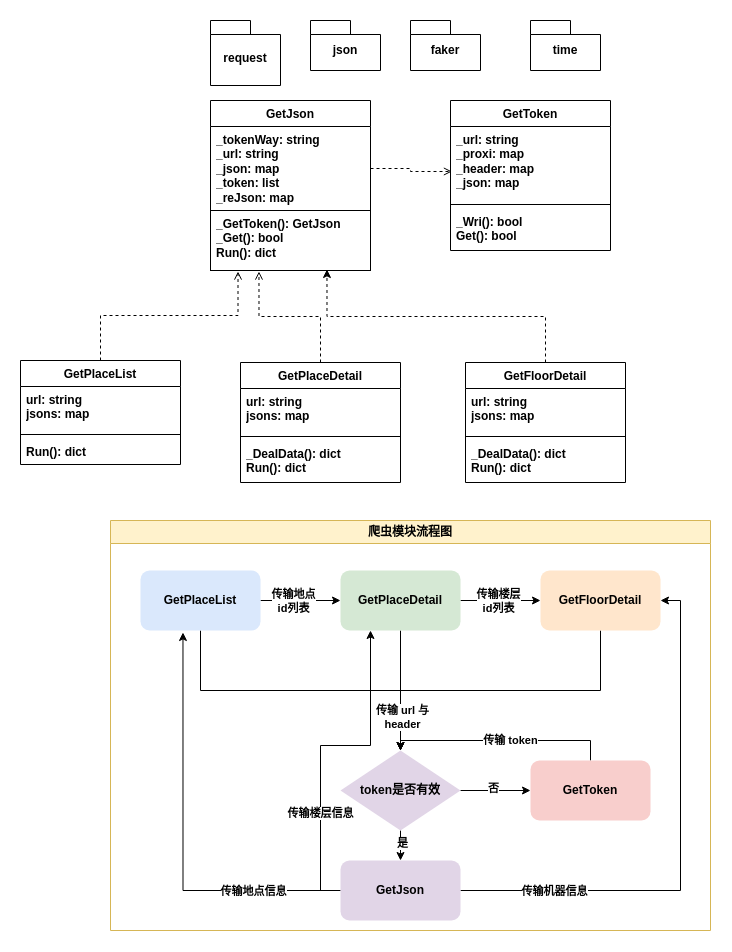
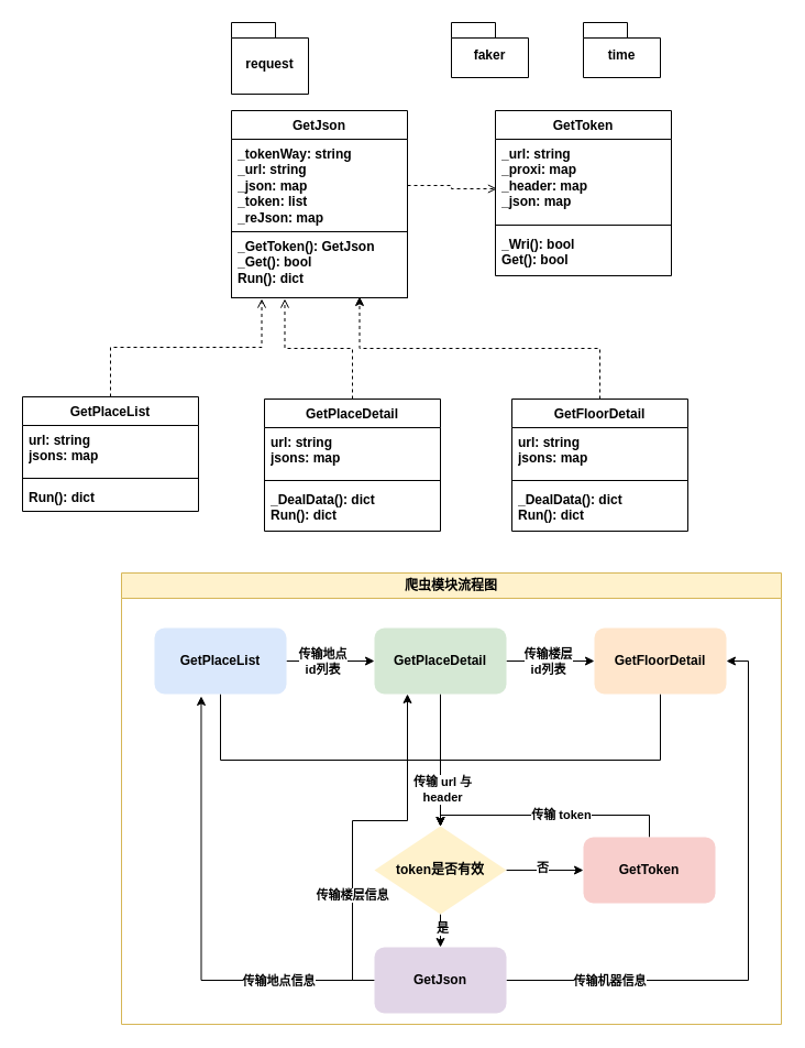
  <mxCell id="0" />
  <mxCell id="1" parent="0" />
  <mxCell id="2" value="GetToken" style="swimlane;fontStyle=1;align=center;verticalAlign=top;childLayout=stackLayout;horizontal=1;startSize=26;horizontalStack=0;resizeParent=1;resizeParentMax=0;resizeLast=0;collapsible=1;marginBottom=0;whiteSpace=wrap;html=1;" vertex="1" parent="1"><mxGeometry x="450" y="100" width="160" height="150" as="geometry" /></mxCell>
  <mxCell id="3" value="_url: string&lt;br&gt;_proxi: map&lt;br&gt;_header: map&lt;br&gt;_json: map" style="text;strokeColor=none;fillColor=none;align=left;verticalAlign=top;spacingLeft=4;spacingRight=4;overflow=hidden;rotatable=0;points=[[0,0.5],[1,0.5]];portConstraint=eastwest;whiteSpace=wrap;html=1;fontStyle=1" vertex="1" parent="2"><mxGeometry y="26" width="160" height="74" as="geometry" /></mxCell>
  <mxCell id="4" value="" style="line;strokeWidth=1;fillColor=none;align=left;verticalAlign=middle;spacingTop=-1;spacingLeft=3;spacingRight=3;rotatable=0;labelPosition=right;points=[];portConstraint=eastwest;strokeColor=inherit;fontStyle=1" vertex="1" parent="2"><mxGeometry y="100" width="160" height="8" as="geometry" /></mxCell>
  <mxCell id="5" value="_Wri(): bool&lt;br&gt;Get(): bool" style="text;strokeColor=none;fillColor=none;align=left;verticalAlign=top;spacingLeft=4;spacingRight=4;overflow=hidden;rotatable=0;points=[[0,0.5],[1,0.5]];portConstraint=eastwest;whiteSpace=wrap;html=1;fontStyle=1" vertex="1" parent="2"><mxGeometry y="108" width="160" height="42" as="geometry" /></mxCell>
- <mxCell id="6" value="json" style="shape=folder;fontStyle=1;spacingTop=10;tabWidth=40;tabHeight=14;tabPosition=left;html=1;whiteSpace=wrap;" vertex="1" parent="1"><mxGeometry x="310" y="20" width="70" height="50" as="geometry" /></mxCell>
  <mxCell id="7" value="request" style="shape=folder;fontStyle=1;spacingTop=10;tabWidth=40;tabHeight=14;tabPosition=left;html=1;whiteSpace=wrap;" vertex="1" parent="1"><mxGeometry x="210" y="20" width="70" height="65" as="geometry" /></mxCell>
  <mxCell id="8" value="faker" style="shape=folder;fontStyle=1;spacingTop=10;tabWidth=40;tabHeight=14;tabPosition=left;html=1;whiteSpace=wrap;" vertex="1" parent="1"><mxGeometry x="410" y="20" width="70" height="50" as="geometry" /></mxCell>
  <mxCell id="9" value="time" style="shape=folder;fontStyle=1;spacingTop=10;tabWidth=40;tabHeight=14;tabPosition=left;html=1;whiteSpace=wrap;" vertex="1" parent="1"><mxGeometry x="530" y="20" width="70" height="50" as="geometry" /></mxCell>
  <mxCell id="10" value="GetJson" style="swimlane;fontStyle=1;align=center;verticalAlign=top;childLayout=stackLayout;horizontal=1;startSize=26;horizontalStack=0;resizeParent=1;resizeParentMax=0;resizeLast=0;collapsible=1;marginBottom=0;whiteSpace=wrap;html=1;" vertex="1" parent="1"><mxGeometry x="210" y="100" width="160" height="110" as="geometry" /></mxCell>
  <mxCell id="11" value="_tokenWay: string&lt;br&gt;_url: string&lt;br&gt;_json: map&lt;br&gt;_token: list&lt;br&gt;_reJson: map" style="text;strokeColor=none;fillColor=none;align=left;verticalAlign=top;spacingLeft=4;spacingRight=4;overflow=hidden;rotatable=0;points=[[0,0.5],[1,0.5]];portConstraint=eastwest;whiteSpace=wrap;html=1;fontStyle=1" vertex="1" parent="10"><mxGeometry y="26" width="160" height="84" as="geometry" /></mxCell>
  <mxCell id="12" value="_GetToken(): GetJson&lt;br&gt;_Get(): bool&lt;br&gt;Run(): dict" style="text;strokeColor=default;fillColor=none;align=left;verticalAlign=top;spacingLeft=4;spacingRight=4;overflow=hidden;rotatable=0;points=[[0,0.5],[1,0.5]];portConstraint=eastwest;whiteSpace=wrap;html=1;fontStyle=1" vertex="1" parent="1"><mxGeometry x="210" y="210" width="160" height="60" as="geometry" /></mxCell>
  <mxCell id="13" style="edgeStyle=orthogonalEdgeStyle;rounded=0;orthogonalLoop=1;jettySize=auto;html=1;exitX=1;exitY=0.5;exitDx=0;exitDy=0;entryX=0.009;entryY=0.608;entryDx=0;entryDy=0;entryPerimeter=0;dashed=1;endArrow=open;endFill=0;" edge="1" parent="1" source="11" target="3"><mxGeometry relative="1" as="geometry" /></mxCell>
  <mxCell id="14" style="edgeStyle=orthogonalEdgeStyle;rounded=0;orthogonalLoop=1;jettySize=auto;html=1;exitX=0.5;exitY=0;exitDx=0;exitDy=0;entryX=0.172;entryY=1.017;entryDx=0;entryDy=0;entryPerimeter=0;dashed=1;endArrow=open;endFill=0;" edge="1" parent="1" source="15" target="12"><mxGeometry relative="1" as="geometry" /></mxCell>
  <mxCell id="15" value="GetPlaceList" style="swimlane;fontStyle=1;align=center;verticalAlign=top;childLayout=stackLayout;horizontal=1;startSize=26;horizontalStack=0;resizeParent=1;resizeParentMax=0;resizeLast=0;collapsible=1;marginBottom=0;whiteSpace=wrap;html=1;" vertex="1" parent="1"><mxGeometry x="20" y="360" width="160" height="104" as="geometry" /></mxCell>
  <mxCell id="16" value="url: string&lt;br&gt;jsons: map" style="text;strokeColor=none;fillColor=none;align=left;verticalAlign=top;spacingLeft=4;spacingRight=4;overflow=hidden;rotatable=0;points=[[0,0.5],[1,0.5]];portConstraint=eastwest;whiteSpace=wrap;html=1;fontStyle=1" vertex="1" parent="15"><mxGeometry y="26" width="160" height="44" as="geometry" /></mxCell>
  <mxCell id="17" value="" style="line;strokeWidth=1;fillColor=none;align=left;verticalAlign=middle;spacingTop=-1;spacingLeft=3;spacingRight=3;rotatable=0;labelPosition=right;points=[];portConstraint=eastwest;strokeColor=inherit;fontStyle=1" vertex="1" parent="15"><mxGeometry y="70" width="160" height="8" as="geometry" /></mxCell>
  <mxCell id="18" value="Run(): dict" style="text;strokeColor=none;fillColor=none;align=left;verticalAlign=top;spacingLeft=4;spacingRight=4;overflow=hidden;rotatable=0;points=[[0,0.5],[1,0.5]];portConstraint=eastwest;whiteSpace=wrap;html=1;fontStyle=1" vertex="1" parent="15"><mxGeometry y="78" width="160" height="26" as="geometry" /></mxCell>
  <mxCell id="19" style="edgeStyle=orthogonalEdgeStyle;rounded=0;orthogonalLoop=1;jettySize=auto;html=1;exitX=0.5;exitY=0;exitDx=0;exitDy=0;entryX=0.303;entryY=1.017;entryDx=0;entryDy=0;entryPerimeter=0;endArrow=open;endFill=0;dashed=1;" edge="1" parent="1" source="20" target="12"><mxGeometry relative="1" as="geometry"><Array as="points"><mxPoint x="320" y="316" /><mxPoint x="258" y="316" /></Array></mxGeometry></mxCell>
  <mxCell id="20" value="GetPlaceDetail" style="swimlane;fontStyle=1;align=center;verticalAlign=top;childLayout=stackLayout;horizontal=1;startSize=26;horizontalStack=0;resizeParent=1;resizeParentMax=0;resizeLast=0;collapsible=1;marginBottom=0;whiteSpace=wrap;html=1;" vertex="1" parent="1"><mxGeometry x="240" y="362" width="160" height="120" as="geometry" /></mxCell>
  <mxCell id="21" value="url: string&lt;br&gt;jsons: map" style="text;strokeColor=none;fillColor=none;align=left;verticalAlign=top;spacingLeft=4;spacingRight=4;overflow=hidden;rotatable=0;points=[[0,0.5],[1,0.5]];portConstraint=eastwest;whiteSpace=wrap;html=1;fontStyle=1" vertex="1" parent="20"><mxGeometry y="26" width="160" height="44" as="geometry" /></mxCell>
  <mxCell id="22" value="" style="line;strokeWidth=1;fillColor=none;align=left;verticalAlign=middle;spacingTop=-1;spacingLeft=3;spacingRight=3;rotatable=0;labelPosition=right;points=[];portConstraint=eastwest;strokeColor=inherit;fontStyle=1" vertex="1" parent="20"><mxGeometry y="70" width="160" height="8" as="geometry" /></mxCell>
  <mxCell id="23" value="_DealData(): dict&lt;br&gt;Run(): dict" style="text;strokeColor=none;fillColor=none;align=left;verticalAlign=top;spacingLeft=4;spacingRight=4;overflow=hidden;rotatable=0;points=[[0,0.5],[1,0.5]];portConstraint=eastwest;whiteSpace=wrap;html=1;fontStyle=1" vertex="1" parent="20"><mxGeometry y="78" width="160" height="42" as="geometry" /></mxCell>
  <mxCell id="24" style="edgeStyle=orthogonalEdgeStyle;rounded=0;orthogonalLoop=1;jettySize=auto;html=1;exitX=0.5;exitY=0;exitDx=0;exitDy=0;entryX=0.728;entryY=0.983;entryDx=0;entryDy=0;entryPerimeter=0;dashed=1;" edge="1" parent="1" source="25" target="12"><mxGeometry relative="1" as="geometry" /></mxCell>
  <mxCell id="25" value="GetFloorDetail" style="swimlane;fontStyle=1;align=center;verticalAlign=top;childLayout=stackLayout;horizontal=1;startSize=26;horizontalStack=0;resizeParent=1;resizeParentMax=0;resizeLast=0;collapsible=1;marginBottom=0;whiteSpace=wrap;html=1;" vertex="1" parent="1"><mxGeometry x="465" y="362" width="160" height="120" as="geometry" /></mxCell>
  <mxCell id="26" value="url: string&lt;br&gt;jsons: map" style="text;strokeColor=none;fillColor=none;align=left;verticalAlign=top;spacingLeft=4;spacingRight=4;overflow=hidden;rotatable=0;points=[[0,0.5],[1,0.5]];portConstraint=eastwest;whiteSpace=wrap;html=1;fontStyle=1" vertex="1" parent="25"><mxGeometry y="26" width="160" height="44" as="geometry" /></mxCell>
  <mxCell id="27" value="" style="line;strokeWidth=1;fillColor=none;align=left;verticalAlign=middle;spacingTop=-1;spacingLeft=3;spacingRight=3;rotatable=0;labelPosition=right;points=[];portConstraint=eastwest;strokeColor=inherit;fontStyle=1" vertex="1" parent="25"><mxGeometry y="70" width="160" height="8" as="geometry" /></mxCell>
  <mxCell id="28" value="_DealData(): dict&lt;br&gt;Run(): dict" style="text;strokeColor=none;fillColor=none;align=left;verticalAlign=top;spacingLeft=4;spacingRight=4;overflow=hidden;rotatable=0;points=[[0,0.5],[1,0.5]];portConstraint=eastwest;whiteSpace=wrap;html=1;fontStyle=1" vertex="1" parent="25"><mxGeometry y="78" width="160" height="42" as="geometry" /></mxCell>
  <mxCell id="29" value="爬虫模块流程图" style="swimlane;whiteSpace=wrap;html=1;fillColor=#fff2cc;strokeColor=#d6b656;fontStyle=1" vertex="1" parent="1"><mxGeometry x="110" y="520" width="600" height="410" as="geometry"><mxRectangle x="450" y="790" width="140" height="30" as="alternateBounds" /></mxGeometry></mxCell>
  <mxCell id="30" style="edgeStyle=orthogonalEdgeStyle;rounded=0;orthogonalLoop=1;jettySize=auto;html=1;exitX=1;exitY=0.5;exitDx=0;exitDy=0;entryX=0;entryY=0.5;entryDx=0;entryDy=0;fontStyle=1" edge="1" parent="29" source="33" target="37"><mxGeometry relative="1" as="geometry" /></mxCell>
  <mxCell id="31" value="传输地点&lt;br&gt;id列表" style="edgeLabel;html=1;align=center;verticalAlign=middle;resizable=0;points=[];fontStyle=1" vertex="1" connectable="0" parent="30"><mxGeometry x="-0.2" relative="1" as="geometry"><mxPoint as="offset" /></mxGeometry></mxCell>
  <mxCell id="32" style="edgeStyle=orthogonalEdgeStyle;rounded=0;orthogonalLoop=1;jettySize=auto;html=1;exitX=0.5;exitY=1;exitDx=0;exitDy=0;entryX=0.5;entryY=0;entryDx=0;entryDy=0;fontStyle=1" edge="1" parent="29" source="33" target="48"><mxGeometry relative="1" as="geometry" /></mxCell>
  <mxCell id="33" value="GetPlaceList" style="rounded=1;whiteSpace=wrap;html=1;fillColor=#dae8fc;strokeColor=none;fontStyle=1" vertex="1" parent="29"><mxGeometry x="30" y="50" width="120" height="60" as="geometry" /></mxCell>
  <mxCell id="34" style="edgeStyle=orthogonalEdgeStyle;rounded=0;orthogonalLoop=1;jettySize=auto;html=1;exitX=0.5;exitY=1;exitDx=0;exitDy=0;entryX=0.5;entryY=0;entryDx=0;entryDy=0;fontStyle=1" edge="1" parent="29" source="37" target="48"><mxGeometry relative="1" as="geometry" /></mxCell>
  <mxCell id="35" style="edgeStyle=orthogonalEdgeStyle;rounded=0;orthogonalLoop=1;jettySize=auto;html=1;exitX=1;exitY=0.5;exitDx=0;exitDy=0;entryX=0;entryY=0.5;entryDx=0;entryDy=0;fontStyle=1" edge="1" parent="29" source="37" target="40"><mxGeometry relative="1" as="geometry" /></mxCell>
  <mxCell id="36" value="传输楼层&lt;br&gt;id列表" style="edgeLabel;html=1;align=center;verticalAlign=middle;resizable=0;points=[];fontStyle=1" vertex="1" connectable="0" parent="35"><mxGeometry x="-0.075" relative="1" as="geometry"><mxPoint as="offset" /></mxGeometry></mxCell>
  <mxCell id="37" value="GetPlaceDetail" style="rounded=1;whiteSpace=wrap;html=1;fontStyle=1;fillColor=#d5e8d4;strokeColor=none;" vertex="1" parent="29"><mxGeometry x="230" y="50" width="120" height="60" as="geometry" /></mxCell>
  <mxCell id="38" style="edgeStyle=orthogonalEdgeStyle;rounded=0;orthogonalLoop=1;jettySize=auto;html=1;exitX=0.5;exitY=1;exitDx=0;exitDy=0;entryX=0.5;entryY=0;entryDx=0;entryDy=0;fontStyle=1" edge="1" parent="29" source="40" target="48"><mxGeometry relative="1" as="geometry" /></mxCell>
  <mxCell id="39" value="传输 url 与&lt;br&gt;header" style="edgeLabel;html=1;align=center;verticalAlign=middle;resizable=0;points=[];fontStyle=1" vertex="1" connectable="0" parent="38"><mxGeometry x="0.787" y="1" relative="1" as="geometry"><mxPoint as="offset" /></mxGeometry></mxCell>
  <mxCell id="40" value="GetFloorDetail" style="rounded=1;whiteSpace=wrap;html=1;fontStyle=1;fillColor=#ffe6cc;strokeColor=none;" vertex="1" parent="29"><mxGeometry x="430" y="50" width="120" height="60" as="geometry" /></mxCell>
  <mxCell id="41" style="edgeStyle=orthogonalEdgeStyle;rounded=0;orthogonalLoop=1;jettySize=auto;html=1;exitX=0.5;exitY=0;exitDx=0;exitDy=0;entryX=0.5;entryY=0;entryDx=0;entryDy=0;fontStyle=1" edge="1" parent="29" source="43" target="48"><mxGeometry relative="1" as="geometry" /></mxCell>
  <mxCell id="42" value="传输 token" style="edgeLabel;html=1;align=center;verticalAlign=middle;resizable=0;points=[];fontStyle=1" vertex="1" connectable="0" parent="41"><mxGeometry x="-0.082" y="-1" relative="1" as="geometry"><mxPoint as="offset" /></mxGeometry></mxCell>
  <mxCell id="43" value="GetToken" style="rounded=1;whiteSpace=wrap;html=1;fontStyle=1;fillColor=#f8cecc;strokeColor=none;" vertex="1" parent="29"><mxGeometry x="420" y="240" width="120" height="60" as="geometry" /></mxCell>
  <mxCell id="44" style="edgeStyle=orthogonalEdgeStyle;rounded=0;orthogonalLoop=1;jettySize=auto;html=1;exitX=1;exitY=0.5;exitDx=0;exitDy=0;entryX=0;entryY=0.5;entryDx=0;entryDy=0;fontStyle=1" edge="1" parent="29" source="48" target="43"><mxGeometry relative="1" as="geometry" /></mxCell>
  <mxCell id="45" value="否" style="edgeLabel;html=1;align=center;verticalAlign=middle;resizable=0;points=[];fontStyle=1" vertex="1" connectable="0" parent="44"><mxGeometry x="-0.086" y="3" relative="1" as="geometry"><mxPoint as="offset" /></mxGeometry></mxCell>
  <mxCell id="46" style="edgeStyle=orthogonalEdgeStyle;rounded=0;orthogonalLoop=1;jettySize=auto;html=1;exitX=0.5;exitY=1;exitDx=0;exitDy=0;entryX=0.5;entryY=0;entryDx=0;entryDy=0;fontStyle=1" edge="1" parent="29" source="48" target="55"><mxGeometry relative="1" as="geometry" /></mxCell>
  <mxCell id="47" value="是" style="edgeLabel;html=1;align=center;verticalAlign=middle;resizable=0;points=[];fontStyle=1" vertex="1" connectable="0" parent="46"><mxGeometry x="-0.2" y="1" relative="1" as="geometry"><mxPoint as="offset" /></mxGeometry></mxCell>
- <mxCell id="48" value="token是否有效" style="rhombus;whiteSpace=wrap;html=1;fontStyle=1;fillColor=#e1d5e7;strokeColor=none;" vertex="1" parent="29"><mxGeometry x="230" y="230" width="120" height="80" as="geometry" /></mxCell>
+ <mxCell id="48" value="token是否有效" style="rhombus;whiteSpace=wrap;html=1;fontStyle=1;fillColor=#fff2cc;strokeColor=none;" vertex="1" parent="29"><mxGeometry x="230" y="230" width="120" height="80" as="geometry" /></mxCell>
  <mxCell id="49" style="edgeStyle=orthogonalEdgeStyle;rounded=0;orthogonalLoop=1;jettySize=auto;html=1;exitX=0;exitY=0.5;exitDx=0;exitDy=0;entryX=0.354;entryY=1.033;entryDx=0;entryDy=0;entryPerimeter=0;fontStyle=1" edge="1" parent="29" source="55" target="33"><mxGeometry relative="1" as="geometry" /></mxCell>
  <mxCell id="50" value="传输地点信息" style="edgeLabel;html=1;align=center;verticalAlign=middle;resizable=0;points=[];fontStyle=1" vertex="1" connectable="0" parent="49"><mxGeometry x="-0.576" relative="1" as="geometry"><mxPoint as="offset" /></mxGeometry></mxCell>
  <mxCell id="51" style="edgeStyle=orthogonalEdgeStyle;rounded=0;orthogonalLoop=1;jettySize=auto;html=1;exitX=0;exitY=0.5;exitDx=0;exitDy=0;entryX=0.25;entryY=1;entryDx=0;entryDy=0;fontStyle=1" edge="1" parent="29" source="55" target="37"><mxGeometry relative="1" as="geometry" /></mxCell>
  <mxCell id="52" value="传输楼层信息" style="edgeLabel;html=1;align=center;verticalAlign=middle;resizable=0;points=[];fontStyle=1" vertex="1" connectable="0" parent="51"><mxGeometry x="-0.406" y="1" relative="1" as="geometry"><mxPoint as="offset" /></mxGeometry></mxCell>
  <mxCell id="53" style="edgeStyle=orthogonalEdgeStyle;rounded=0;orthogonalLoop=1;jettySize=auto;html=1;exitX=1;exitY=0.5;exitDx=0;exitDy=0;entryX=1;entryY=0.5;entryDx=0;entryDy=0;fontStyle=1" edge="1" parent="29" source="55" target="40"><mxGeometry relative="1" as="geometry" /></mxCell>
  <mxCell id="54" value="传输机器信息" style="edgeLabel;html=1;align=center;verticalAlign=middle;resizable=0;points=[];fontStyle=1" vertex="1" connectable="0" parent="53"><mxGeometry x="-0.649" relative="1" as="geometry"><mxPoint as="offset" /></mxGeometry></mxCell>
  <mxCell id="55" value="GetJson" style="rounded=1;whiteSpace=wrap;html=1;fontStyle=1;fillColor=#e1d5e7;strokeColor=none;" vertex="1" parent="29"><mxGeometry x="230" y="340" width="120" height="60" as="geometry" /></mxCell>
